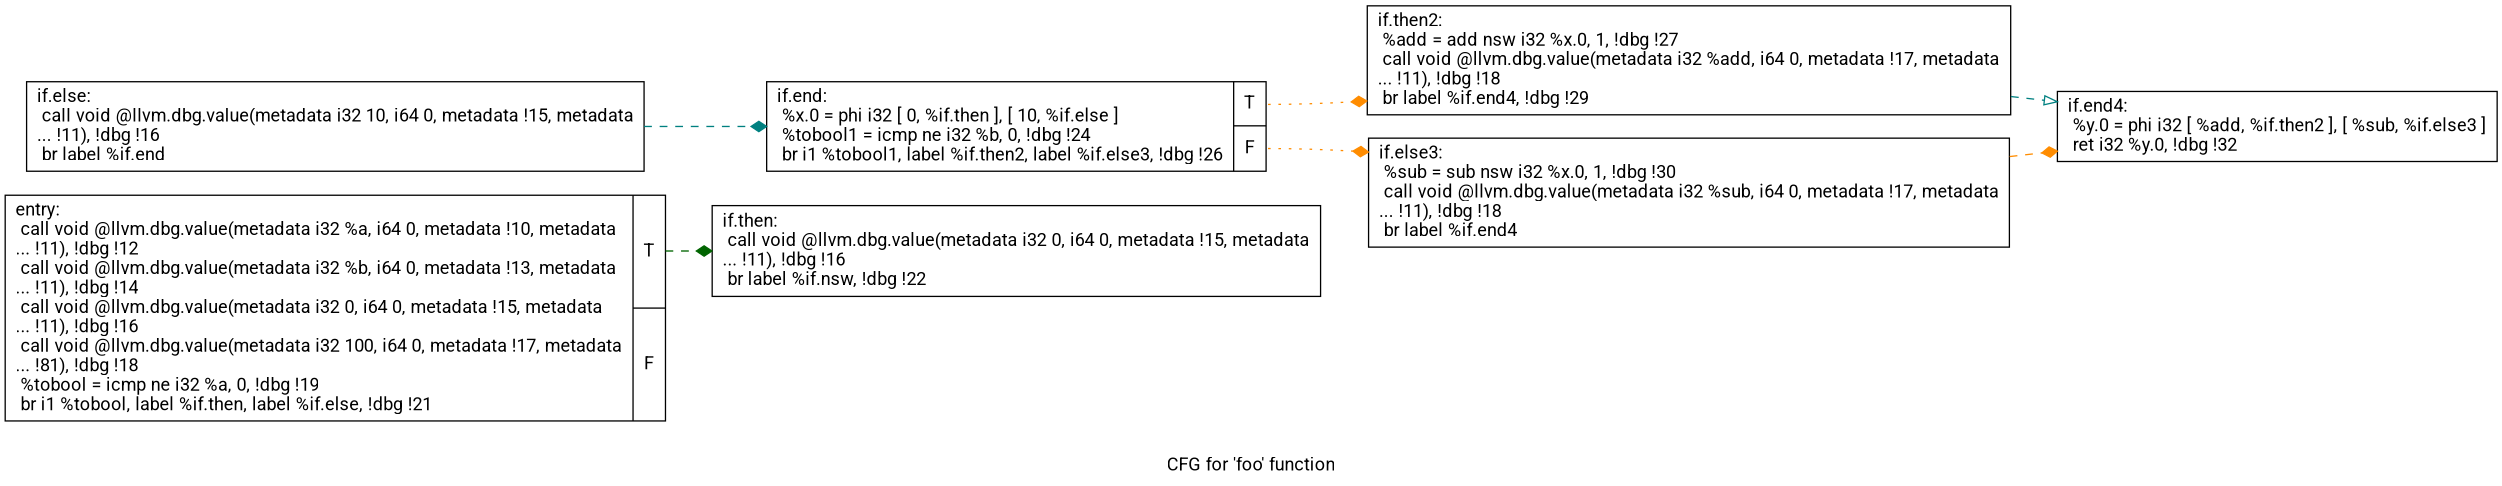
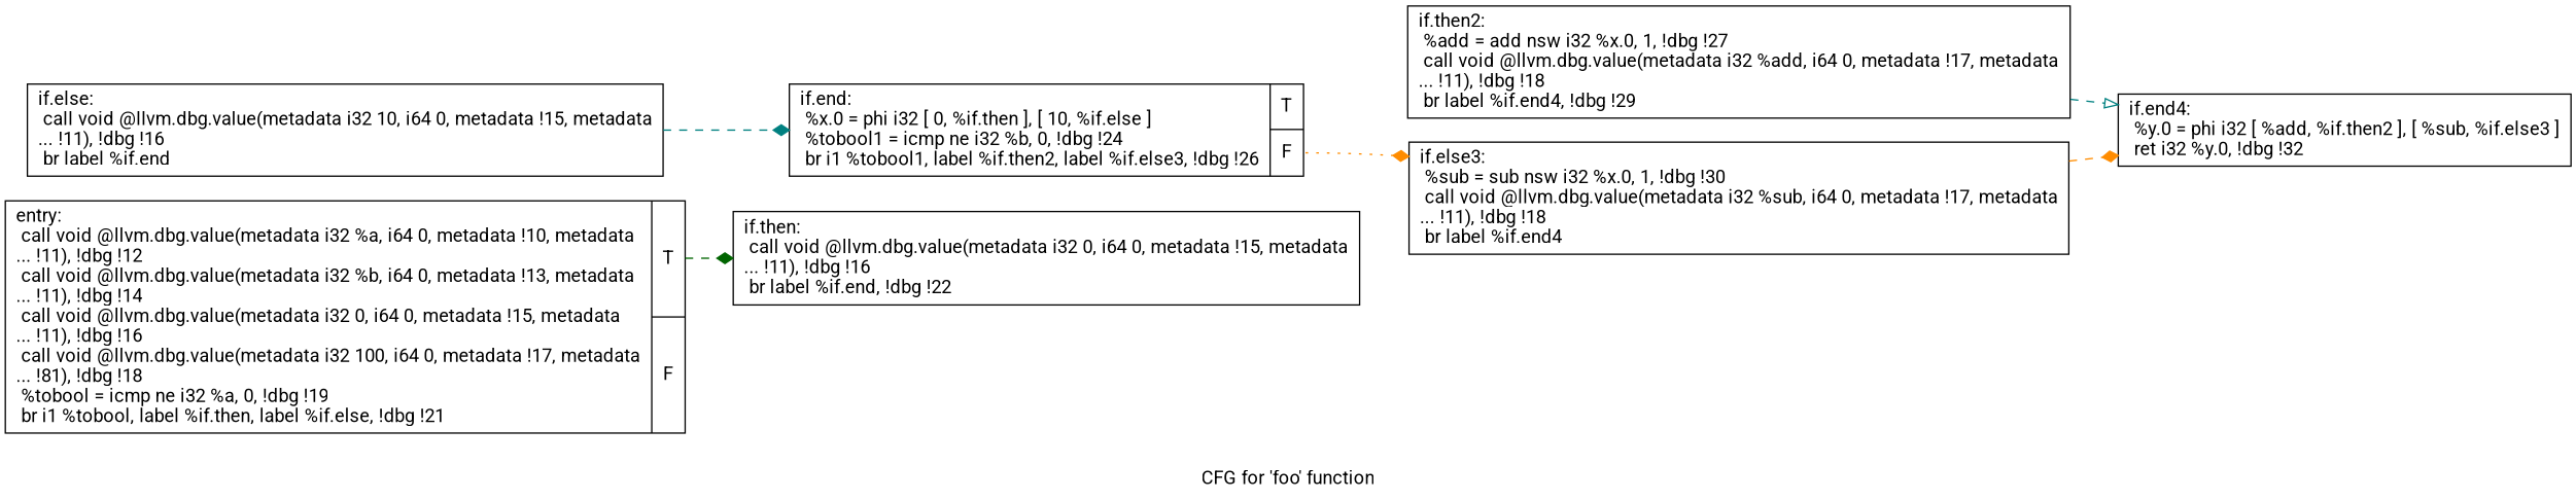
  digraph {
    fontname=Roboto
    label="CFG for 'foo' function"
    rankdir=LR
    node [fontname=Roboto shape=record]
    edge [arrowhead=diamond color=darkorange fontname=Roboto style=dashed]
    n1 [label="{entry:\l  call void @llvm.dbg.value(metadata i32 %a, i64 0, metadata !10, metadata\l... !11), !dbg !12\l  call void @llvm.dbg.value(metadata i32 %b, i64 0, metadata !13, metadata\l... !11), !dbg !14\l  call void @llvm.dbg.value(metadata i32 0, i64 0, metadata !15, metadata\l... !11), !dbg !16\l  call void @llvm.dbg.value(metadata i32 100, i64 0, metadata !17, metadata\l... !81), !dbg !18\l  %tobool = icmp ne i32 %a, 0, !dbg !19\l  br i1 %tobool, label %if.then, label %if.else, !dbg !21\l|{<s0>T|<s1>F}}"]
-   n2 [label="{if.then:                                          \l  call void @llvm.dbg.value(metadata i32 0, i64 0, metadata !15, metadata\l... !11), !dbg !16\l  br label %if.nsw, !dbg !22\l}"]
+   n2 [label="{if.then:                                          \l  call void @llvm.dbg.value(metadata i32 0, i64 0, metadata !15, metadata\l... !11), !dbg !16\l  br label %if.end, !dbg !22\l}"]
    n3 [label="{if.else:                                          \l  call void @llvm.dbg.value(metadata i32 10, i64 0, metadata !15, metadata\l... !11), !dbg !16\l  br label %if.end\l}"]
    n4 [label="{if.end:                                           \l  %x.0 = phi i32 [ 0, %if.then ], [ 10, %if.else ]\l  %tobool1 = icmp ne i32 %b, 0, !dbg !24\l  br i1 %tobool1, label %if.then2, label %if.else3, !dbg !26\l|{<s0>T|<s1>F}}"]
    n5 [label="{if.then2:                                         \l  %add = add nsw i32 %x.0, 1, !dbg !27\l  call void @llvm.dbg.value(metadata i32 %add, i64 0, metadata !17, metadata\l... !11), !dbg !18\l  br label %if.end4, !dbg !29\l}"]
    n6 [label="{if.else3:                                         \l  %sub = sub nsw i32 %x.0, 1, !dbg !30\l  call void @llvm.dbg.value(metadata i32 %sub, i64 0, metadata !17, metadata\l... !11), !dbg !18\l  br label %if.end4\l}"]
    n7 [label="{if.end4:                                          \l  %y.0 = phi i32 [ %add, %if.then2 ], [ %sub, %if.else3 ]\l  ret i32 %y.0, !dbg !32\l}"]
    n1 -> n2 [color=darkgreen tailport=s0]
    n3 -> n4 [color=teal]
-   n4 -> n5 [style=dotted tailport=s0]
    n4 -> n6 [style=dotted tailport=s1]
    n5 -> n7 [arrowhead=onormal color=teal]
    n6 -> n7
  }
